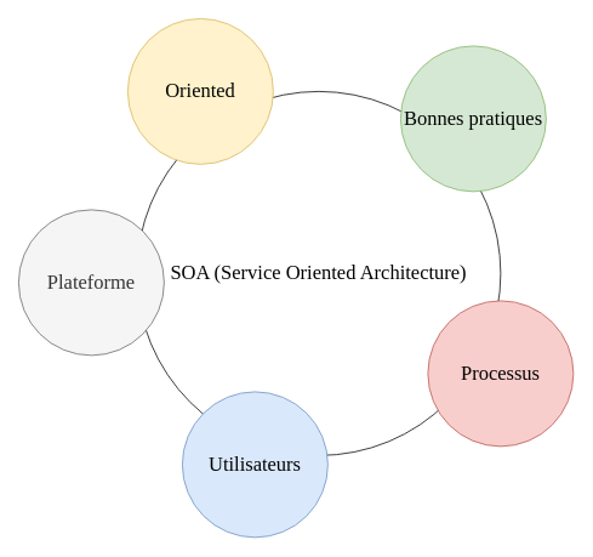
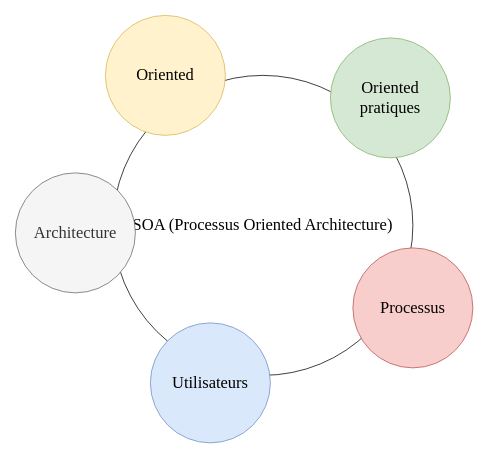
  <mxCell id="0" />
  <mxCell id="1" parent="0" />
- <mxCell id="2" value="SOA (Service Oriented Architecture)" style="ellipse;whiteSpace=wrap;html=1;rounded=0;shadow=0;dashed=0;comic=0;fontFamily=Verdana;fontSize=22;" parent="1" vertex="1"><mxGeometry x="150" y="100" width="400" height="400" as="geometry" /></mxCell>
- <mxCell id="3" value="Plateforme" style="ellipse;whiteSpace=wrap;html=1;rounded=0;shadow=0;dashed=0;comic=0;fontFamily=Verdana;fontSize=22;fillColor=#f5f5f5;strokeColor=#666666;fontColor=#333333;" parent="1" vertex="1"><mxGeometry x="20" y="230" width="160" height="160" as="geometry" /></mxCell>
+ <mxCell id="2" value="SOA (Processus Oriented Architecture)" style="ellipse;whiteSpace=wrap;html=1;rounded=0;shadow=0;dashed=0;comic=0;fontFamily=Verdana;fontSize=22;" parent="1" vertex="1"><mxGeometry x="150" y="100" width="400" height="400" as="geometry" /></mxCell>
+ <mxCell id="3" value="Architecture" style="ellipse;whiteSpace=wrap;html=1;rounded=0;shadow=0;dashed=0;comic=0;fontFamily=Verdana;fontSize=22;fillColor=#f5f5f5;strokeColor=#666666;fontColor=#333333;" parent="1" vertex="1"><mxGeometry x="20" y="230" width="160" height="160" as="geometry" /></mxCell>
  <mxCell id="4" value="Oriented" style="ellipse;whiteSpace=wrap;html=1;rounded=0;shadow=0;dashed=0;comic=0;fontFamily=Verdana;fontSize=22;fillColor=#fff2cc;strokeColor=#d6b656;" parent="1" vertex="1"><mxGeometry x="140" y="20" width="160" height="160" as="geometry" /></mxCell>
- <mxCell id="5" value="Bonnes pratiques" style="ellipse;whiteSpace=wrap;html=1;rounded=0;shadow=0;dashed=0;comic=0;fontFamily=Verdana;fontSize=22;fillColor=#d5e8d4;strokeColor=#82b366;" parent="1" vertex="1"><mxGeometry x="440" y="50" width="160" height="160" as="geometry" /></mxCell>
+ <mxCell id="5" value="Oriented pratiques" style="ellipse;whiteSpace=wrap;html=1;rounded=0;shadow=0;dashed=0;comic=0;fontFamily=Verdana;fontSize=22;fillColor=#d5e8d4;strokeColor=#82b366;" parent="1" vertex="1"><mxGeometry x="440" y="50" width="160" height="160" as="geometry" /></mxCell>
  <mxCell id="6" value="Processus" style="ellipse;whiteSpace=wrap;html=1;rounded=0;shadow=0;dashed=0;comic=0;fontFamily=Verdana;fontSize=22;fillColor=#f8cecc;strokeColor=#b85450;" parent="1" vertex="1"><mxGeometry x="470" y="330" width="160" height="160" as="geometry" /></mxCell>
  <mxCell id="7" value="Utilisateurs" style="ellipse;whiteSpace=wrap;html=1;rounded=0;shadow=0;dashed=0;comic=0;fontFamily=Verdana;fontSize=22;fillColor=#dae8fc;strokeColor=#6c8ebf;" parent="1" vertex="1"><mxGeometry x="200" y="430" width="160" height="160" as="geometry" /></mxCell>
